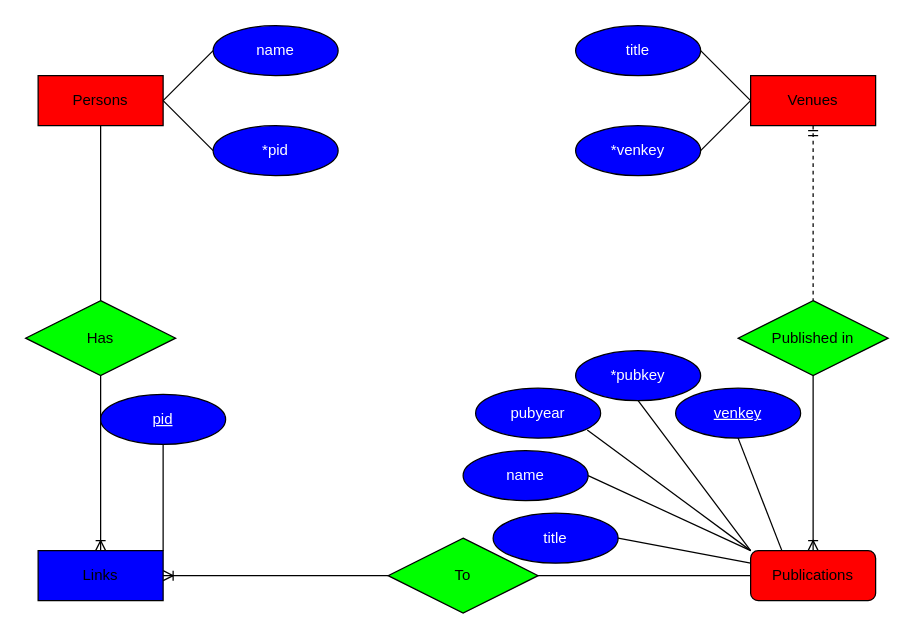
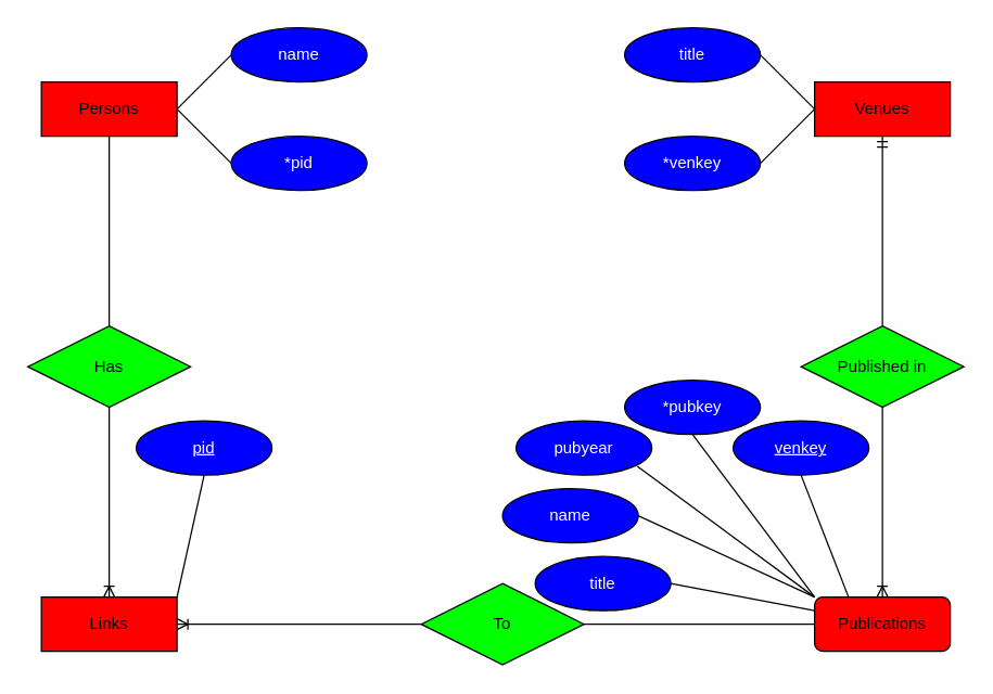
  <mxCell id="0" />
  <mxCell id="1" parent="0" />
  <mxCell id="2" value="Persons" style="whiteSpace=wrap;html=1;align=center;fillColor=#FF0000;" parent="1" vertex="1"><mxGeometry x="30" y="60" width="100" height="40" as="geometry" /></mxCell>
  <mxCell id="3" value="Publications" style="whiteSpace=wrap;html=1;align=center;fillColor=#FF0000;rounded=1;" parent="1" vertex="1"><mxGeometry x="600" y="440" width="100" height="40" as="geometry" /></mxCell>
  <mxCell id="4" value="Venues" style="whiteSpace=wrap;html=1;align=center;fillColor=#FF0000;" parent="1" vertex="1"><mxGeometry x="600" y="60" width="100" height="40" as="geometry" /></mxCell>
  <mxCell id="5" value="Has" style="shape=rhombus;perimeter=rhombusPerimeter;whiteSpace=wrap;html=1;align=center;fillColor=#00FF00;" parent="1" vertex="1"><mxGeometry x="20" y="240" width="120" height="60" as="geometry" /></mxCell>
  <mxCell id="6" value="Published in" style="shape=rhombus;perimeter=rhombusPerimeter;whiteSpace=wrap;html=1;align=center;fillColor=#00FF00;" parent="1" vertex="1"><mxGeometry x="590" y="240" width="120" height="60" as="geometry" /></mxCell>
  <mxCell id="7" value="" style="endArrow=ERoneToMany;html=1;rounded=0;jumpSize=6;exitX=0.5;exitY=1;exitDx=0;exitDy=0;entryX=0.5;entryY=0;entryDx=0;entryDy=0;startArrow=none;startFill=0;endFill=0;" parent="1" source="6" target="3" edge="1"><mxGeometry relative="1" as="geometry"><mxPoint x="310" y="260" as="sourcePoint" /><mxPoint x="470" y="260" as="targetPoint" /></mxGeometry></mxCell>
- <mxCell id="8" value="" style="endArrow=none;html=1;rounded=0;jumpSize=6;entryX=0.5;entryY=0;entryDx=0;entryDy=0;exitX=0.5;exitY=1;exitDx=0;exitDy=0;startArrow=ERmandOne;startFill=0;dashed=1;" parent="1" source="4" target="6" edge="1"><mxGeometry relative="1" as="geometry"><mxPoint x="310" y="260" as="sourcePoint" /><mxPoint x="470" y="260" as="targetPoint" /></mxGeometry></mxCell>
+ <mxCell id="8" value="" style="endArrow=none;html=1;rounded=0;jumpSize=6;entryX=0.5;entryY=0;entryDx=0;entryDy=0;exitX=0.5;exitY=1;exitDx=0;exitDy=0;startArrow=ERmandOne;startFill=0;" parent="1" source="4" target="6" edge="1"><mxGeometry relative="1" as="geometry"><mxPoint x="310" y="260" as="sourcePoint" /><mxPoint x="470" y="260" as="targetPoint" /></mxGeometry></mxCell>
  <mxCell id="9" value="&lt;font color=&quot;#ffffff&quot;&gt;name&lt;/font&gt;" style="ellipse;whiteSpace=wrap;html=1;align=center;fillColor=#0000FF;" parent="1" vertex="1"><mxGeometry x="170" y="20" width="100" height="40" as="geometry" /></mxCell>
  <mxCell id="10" value="" style="endArrow=none;html=1;rounded=0;jumpSize=6;exitX=1;exitY=0.5;exitDx=0;exitDy=0;entryX=0;entryY=0.5;entryDx=0;entryDy=0;" parent="1" source="2" target="25" edge="1"><mxGeometry relative="1" as="geometry"><mxPoint x="310" y="260" as="sourcePoint" /><mxPoint x="170" y="120" as="targetPoint" /></mxGeometry></mxCell>
  <mxCell id="11" value="" style="endArrow=none;html=1;rounded=0;jumpSize=6;exitX=1;exitY=0.5;exitDx=0;exitDy=0;entryX=0;entryY=0.5;entryDx=0;entryDy=0;" parent="1" source="2" target="9" edge="1"><mxGeometry relative="1" as="geometry"><mxPoint x="310" y="260" as="sourcePoint" /><mxPoint x="470" y="260" as="targetPoint" /></mxGeometry></mxCell>
  <mxCell id="12" value="&lt;font color=&quot;#ffffff&quot;&gt;title&lt;/font&gt;" style="ellipse;whiteSpace=wrap;html=1;align=center;fillColor=#0000FF;" parent="1" vertex="1"><mxGeometry x="394" y="410" width="100" height="40" as="geometry" /></mxCell>
  <mxCell id="13" value="&lt;font color=&quot;#ffffff&quot;&gt;&lt;u&gt;venkey&lt;/u&gt;&lt;/font&gt;" style="ellipse;whiteSpace=wrap;html=1;align=center;fillColor=#0000FF;" parent="1" vertex="1"><mxGeometry x="540" y="310" width="100" height="40" as="geometry" /></mxCell>
  <mxCell id="14" value="&lt;font color=&quot;#ffffff&quot;&gt;title&lt;/font&gt;" style="ellipse;whiteSpace=wrap;html=1;align=center;fillColor=#0000FF;" parent="1" vertex="1"><mxGeometry x="460" y="20" width="100" height="40" as="geometry" /></mxCell>
  <mxCell id="15" value="" style="endArrow=none;html=1;rounded=0;jumpSize=6;exitX=0.5;exitY=1;exitDx=0;exitDy=0;entryX=0;entryY=0;entryDx=0;entryDy=0;" parent="1" source="28" target="3" edge="1"><mxGeometry relative="1" as="geometry"><mxPoint x="485.254" y="354.183" as="sourcePoint" /><mxPoint x="470" y="260" as="targetPoint" /></mxGeometry></mxCell>
  <mxCell id="16" value="" style="endArrow=none;html=1;rounded=0;jumpSize=6;exitX=1;exitY=0.5;exitDx=0;exitDy=0;entryX=0;entryY=0.25;entryDx=0;entryDy=0;" parent="1" source="12" target="3" edge="1"><mxGeometry relative="1" as="geometry"><mxPoint x="310" y="260" as="sourcePoint" /><mxPoint x="470" y="260" as="targetPoint" /></mxGeometry></mxCell>
  <mxCell id="17" value="" style="endArrow=none;html=1;rounded=0;jumpSize=6;exitX=0.25;exitY=0;exitDx=0;exitDy=0;entryX=0.5;entryY=1;entryDx=0;entryDy=0;" parent="1" source="3" target="13" edge="1"><mxGeometry relative="1" as="geometry"><mxPoint x="310" y="260" as="sourcePoint" /><mxPoint x="470" y="260" as="targetPoint" /></mxGeometry></mxCell>
  <mxCell id="18" value="" style="endArrow=none;html=1;rounded=0;jumpSize=6;exitX=1;exitY=0.5;exitDx=0;exitDy=0;entryX=0;entryY=0.5;entryDx=0;entryDy=0;" parent="1" source="14" target="4" edge="1"><mxGeometry relative="1" as="geometry"><mxPoint x="310" y="260" as="sourcePoint" /><mxPoint x="470" y="260" as="targetPoint" /></mxGeometry></mxCell>
- <mxCell id="19" value="Links" style="whiteSpace=wrap;html=1;align=center;fillColor=#0000ff;" parent="1" vertex="1"><mxGeometry x="30" y="440" width="100" height="40" as="geometry" /></mxCell>
+ <mxCell id="19" value="Links" style="whiteSpace=wrap;html=1;align=center;fillColor=#FF0000;" parent="1" vertex="1"><mxGeometry x="30" y="440" width="100" height="40" as="geometry" /></mxCell>
  <mxCell id="20" value="" style="fontSize=12;html=1;endArrow=ERoneToMany;rounded=0;exitX=0.5;exitY=1;exitDx=0;exitDy=0;entryX=0.5;entryY=0;entryDx=0;entryDy=0;" parent="1" source="5" target="19" edge="1"><mxGeometry width="100" height="100" relative="1" as="geometry"><mxPoint x="340" y="310" as="sourcePoint" /><mxPoint x="440" y="210" as="targetPoint" /></mxGeometry></mxCell>
  <mxCell id="21" value="" style="endArrow=none;html=1;rounded=0;exitX=0.5;exitY=1;exitDx=0;exitDy=0;entryX=0.5;entryY=0;entryDx=0;entryDy=0;" parent="1" source="2" target="5" edge="1"><mxGeometry relative="1" as="geometry"><mxPoint x="310" y="260" as="sourcePoint" /><mxPoint x="470" y="260" as="targetPoint" /></mxGeometry></mxCell>
  <mxCell id="22" value="To" style="shape=rhombus;perimeter=rhombusPerimeter;whiteSpace=wrap;html=1;align=center;fillColor=#00FF00;" parent="1" vertex="1"><mxGeometry x="310" y="430" width="120" height="60" as="geometry" /></mxCell>
  <mxCell id="23" value="" style="edgeStyle=entityRelationEdgeStyle;fontSize=12;html=1;endArrow=ERoneToMany;rounded=0;exitX=0;exitY=0.5;exitDx=0;exitDy=0;entryX=1;entryY=0.5;entryDx=0;entryDy=0;" parent="1" source="22" target="19" edge="1"><mxGeometry width="100" height="100" relative="1" as="geometry"><mxPoint x="360" y="310" as="sourcePoint" /><mxPoint x="460" y="210" as="targetPoint" /></mxGeometry></mxCell>
  <mxCell id="24" value="" style="endArrow=none;html=1;rounded=0;exitX=1;exitY=0.5;exitDx=0;exitDy=0;entryX=0;entryY=0.5;entryDx=0;entryDy=0;" parent="1" source="22" target="3" edge="1"><mxGeometry relative="1" as="geometry"><mxPoint x="330" y="260" as="sourcePoint" /><mxPoint x="490" y="260" as="targetPoint" /></mxGeometry></mxCell>
  <mxCell id="25" value="&lt;font color=&quot;#ffffff&quot;&gt;*pid&lt;/font&gt;" style="ellipse;whiteSpace=wrap;html=1;align=center;fillColor=#0000FF;" vertex="1" parent="1"><mxGeometry x="170" y="100" width="100" height="40" as="geometry" /></mxCell>
  <mxCell id="26" value="&lt;font color=&quot;#ffffff&quot;&gt;*venkey&lt;/font&gt;" style="ellipse;whiteSpace=wrap;html=1;align=center;fillColor=#0000FF;" vertex="1" parent="1"><mxGeometry x="460" y="100" width="100" height="40" as="geometry" /></mxCell>
  <mxCell id="27" value="&lt;font color=&quot;#ffffff&quot;&gt;name&lt;/font&gt;" style="ellipse;whiteSpace=wrap;html=1;align=center;fillColor=#0000FF;" vertex="1" parent="1"><mxGeometry x="370" y="360" width="100" height="40" as="geometry" /></mxCell>
  <mxCell id="28" value="&lt;font color=&quot;#ffffff&quot;&gt;*pubkey&lt;/font&gt;" style="ellipse;whiteSpace=wrap;html=1;align=center;fillColor=#0000FF;" vertex="1" parent="1"><mxGeometry x="460" y="280" width="100" height="40" as="geometry" /></mxCell>
- <mxCell id="29" value="&lt;font color=&quot;#ffffff&quot;&gt;&lt;u&gt;pid&lt;/u&gt;&lt;/font&gt;" style="ellipse;whiteSpace=wrap;html=1;align=center;fillColor=#0000FF;" vertex="1" parent="1"><mxGeometry x="80" y="315" width="100" height="40" as="geometry" /></mxCell>
+ <mxCell id="29" value="&lt;font color=&quot;#ffffff&quot;&gt;&lt;u&gt;pid&lt;/u&gt;&lt;/font&gt;" style="ellipse;whiteSpace=wrap;html=1;align=center;fillColor=#0000FF;" vertex="1" parent="1"><mxGeometry x="100" y="310" width="100" height="40" as="geometry" /></mxCell>
  <mxCell id="30" value="&lt;font color=&quot;#ffffff&quot;&gt;pubyear&lt;/font&gt;" style="ellipse;whiteSpace=wrap;html=1;align=center;fillColor=#0000FF;" vertex="1" parent="1"><mxGeometry x="380" y="310" width="100" height="40" as="geometry" /></mxCell>
  <mxCell id="31" value="" style="endArrow=none;html=1;rounded=0;jumpSize=6;exitX=1;exitY=0.5;exitDx=0;exitDy=0;entryX=0;entryY=0.5;entryDx=0;entryDy=0;" edge="1" parent="1" source="26" target="4"><mxGeometry relative="1" as="geometry"><mxPoint x="570" y="50" as="sourcePoint" /><mxPoint x="610" y="90" as="targetPoint" /></mxGeometry></mxCell>
  <mxCell id="32" value="" style="endArrow=none;html=1;rounded=0;jumpSize=6;exitX=1;exitY=0;exitDx=0;exitDy=0;entryX=0.5;entryY=1;entryDx=0;entryDy=0;" edge="1" parent="1" source="19" target="29"><mxGeometry relative="1" as="geometry"><mxPoint x="130" y="400" as="sourcePoint" /><mxPoint x="170" y="440" as="targetPoint" /></mxGeometry></mxCell>
  <mxCell id="33" value="" style="endArrow=none;html=1;rounded=0;jumpSize=6;exitX=0;exitY=0;exitDx=0;exitDy=0;entryX=1;entryY=0.5;entryDx=0;entryDy=0;" edge="1" parent="1" source="3" target="27"><mxGeometry relative="1" as="geometry"><mxPoint x="150" y="460" as="sourcePoint" /><mxPoint x="170" y="370" as="targetPoint" /></mxGeometry></mxCell>
  <mxCell id="34" value="" style="endArrow=none;html=1;rounded=0;jumpSize=6;exitX=0.893;exitY=0.836;exitDx=0;exitDy=0;entryX=0;entryY=0;entryDx=0;entryDy=0;exitPerimeter=0;" edge="1" parent="1" source="30" target="3"><mxGeometry relative="1" as="geometry"><mxPoint x="530" y="330" as="sourcePoint" /><mxPoint x="635" y="450" as="targetPoint" /></mxGeometry></mxCell>
